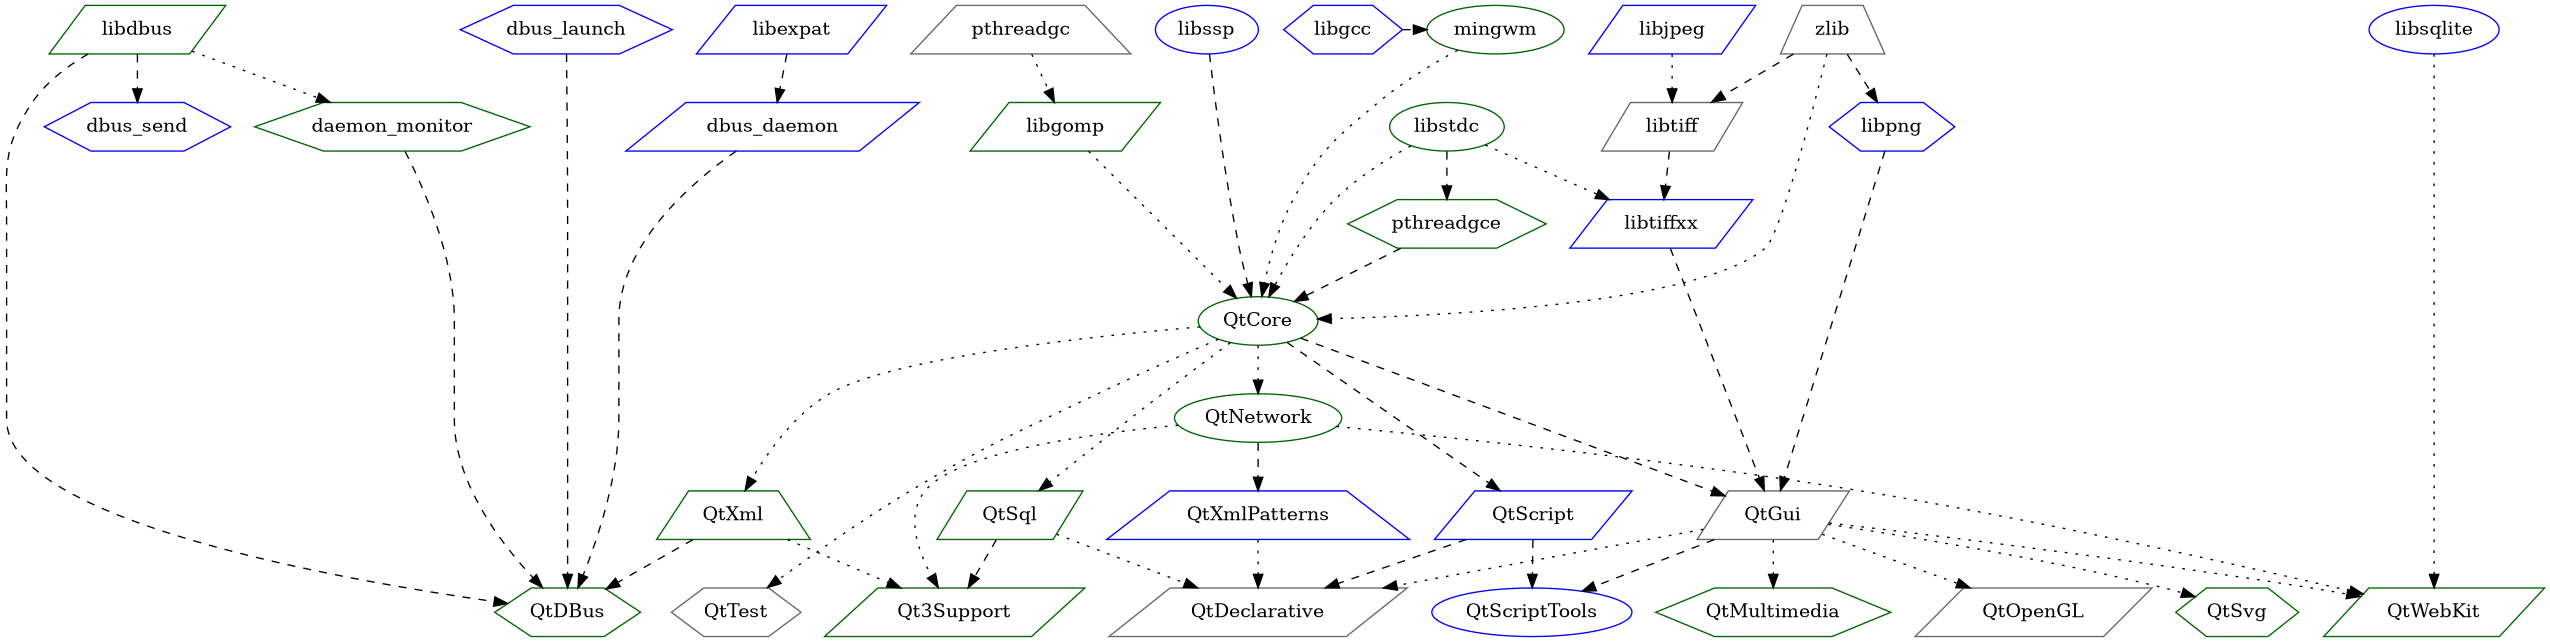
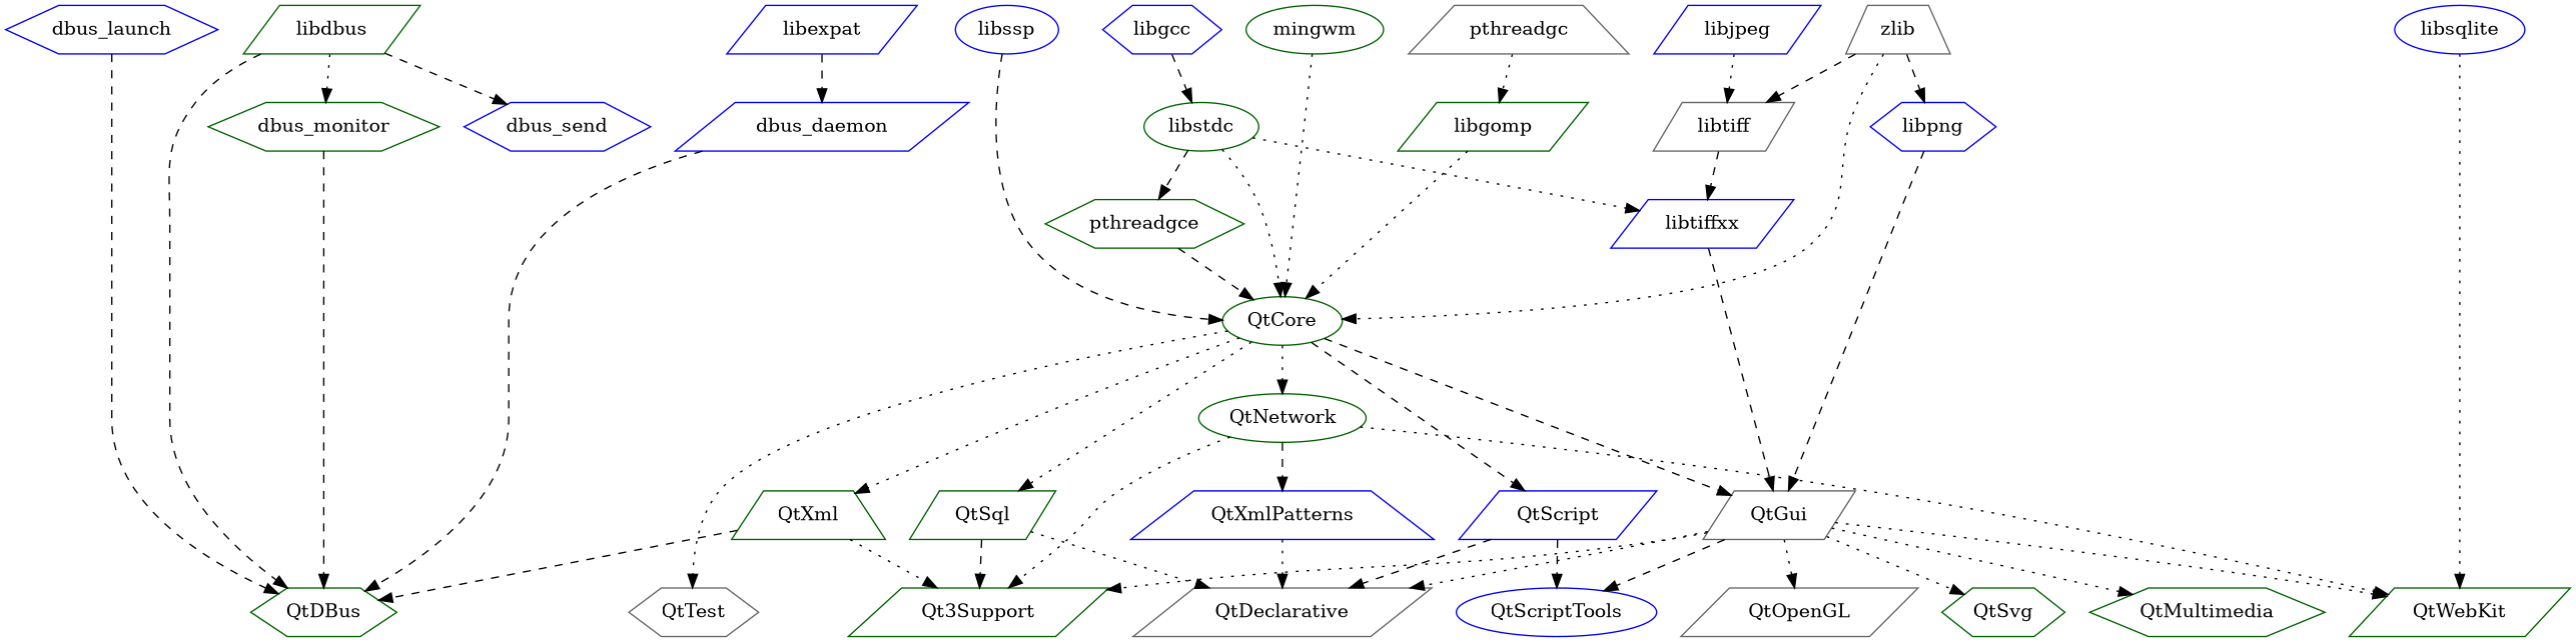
  digraph {
    rankdir=TB
    node [color=darkgreen shape=parallelogram]
    edge [style=dotted]
    dbus_daemon [color=blue]
    dbus_launch [color=blue shape=hexagon]
-   dbus_monitor [shape=hexagon label=daemon_monitor]
+   dbus_monitor [shape=hexagon]
    dbus_send [color=blue shape=hexagon]
    libdbus
    libexpat [color=blue]
    libgcc [color=blue shape=hexagon]
    libgomp
    libjpeg [color=blue]
    libpng [color=blue shape=hexagon]
    libsqlite [color=blue shape=ellipse]
    libssp [color=blue shape=ellipse]
    libstdc [shape=ellipse]
    libtiff [color=gray40]
    libtiffxx [color=blue]
    mingwm [shape=ellipse]
    pthreadgc [color=gray40 shape=trapezium]
    pthreadgce [shape=hexagon]
    zlib [color=gray40 shape=trapezium]
    QtDBus [shape=hexagon]
    QtMultimedia [shape=hexagon]
    QtOpenGL [color=gray40]
    QtSvg [shape=hexagon]
    QtWebKit
    Qt3Support
    QtDeclarative [color=gray40]
    QtScriptTools [color=blue shape=ellipse]
    QtTest [color=gray40 shape=hexagon]
    QtCore [shape=ellipse]
    QtGui [color=gray40]
    QtNetwork [shape=ellipse]
    QtScript [color=blue]
    QtSql
    QtXml [shape=trapezium]
    QtXmlPatterns [color=blue shape=trapezium]
    subgraph sub_1 {
      dbus_daemon
      dbus_launch
      dbus_monitor
      dbus_send
      libdbus
      libexpat
      libgcc
      libgomp
      libjpeg
      libpng
      libsqlite
      libssp
      libstdc
      libtiff
      libtiffxx
      mingwm
      pthreadgc
      pthreadgce
      zlib
    }
    subgraph sub_2 {
      rank=max
      QtDBus
      QtMultimedia
      QtOpenGL
      QtSvg
      QtWebKit
      Qt3Support
      QtDeclarative
      QtScriptTools
      QtTest
    }
    subgraph sub_3 {
      QtDBus
      QtMultimedia
      QtOpenGL
      QtSvg
      QtWebKit
      Qt3Support
      QtDeclarative
      QtScriptTools
      QtTest
      QtCore
      QtGui
      QtNetwork
      QtScript
      QtSql
      QtXml
      QtXmlPatterns
    }
    subgraph sub_4 {
      rank=min
      dbus_launch
      libdbus
      libexpat
      libgcc
      libjpeg
      libsqlite
      libssp
      mingwm
      pthreadgc
      zlib
    }
    subgraph sub_5 {
      rank=same
      dbus_daemon
      dbus_monitor
      dbus_send
      libgomp
      libpng
      libstdc
      libtiff
    }
    subgraph sub_6 {
      dbus_daemon
      dbus_monitor
      dbus_send
      libdbus
      libexpat
      libgcc
      libgomp
      libjpeg
      libpng
      libsqlite
      libstdc
      libtiff
      libtiffxx
      pthreadgc
      pthreadgce
      zlib
      QtDBus
      QtMultimedia
      QtOpenGL
      QtSvg
      QtWebKit
      Qt3Support
      QtDeclarative
      QtScriptTools
      QtTest
      QtCore
      QtGui
      QtNetwork
      QtScript
      QtSql
      QtXml
      QtXmlPatterns
    }
    subgraph sub_7 {
      dbus_daemon
      dbus_launch
      dbus_monitor
      dbus_send
      libgomp
      libssp
      libtiffxx
      mingwm
      pthreadgce
      QtDBus
      QtCore
      QtGui
    }
    dbus_daemon -> QtDBus [style=dashed]
    dbus_launch -> QtDBus [style=dashed]
    dbus_monitor -> QtDBus [style=dashed]
    libdbus -> dbus_monitor
    libdbus -> dbus_send [style=dashed]
    libdbus -> QtDBus [style=dashed]
    libexpat -> dbus_daemon [style=dashed]
-   libgcc -> mingwm [style=dashed]
+   libgcc -> libstdc [style=dashed]
    libgomp -> QtCore
    libjpeg -> libtiff
    libpng -> QtGui [style=dashed]
    libsqlite -> QtWebKit
    libssp -> QtCore [style=dashed]
    libstdc -> libtiffxx
    libstdc -> pthreadgce [style=dashed]
    libstdc -> QtCore
    libtiff -> libtiffxx [style=dashed]
    libtiffxx -> QtGui [style=dashed]
    mingwm -> QtCore
    pthreadgc -> libgomp
    pthreadgce -> QtCore [style=dashed]
    zlib -> libpng [style=dashed]
    zlib -> libtiff [style=dashed]
    zlib -> QtCore
    QtCore -> QtTest
    QtCore -> QtGui [style=dashed]
    QtCore -> QtNetwork
    QtCore -> QtScript [style=dashed]
    QtCore -> QtSql
    QtCore -> QtXml
    QtGui -> QtMultimedia
    QtGui -> QtOpenGL
    QtGui -> QtSvg
    QtGui -> QtWebKit
+   QtGui -> Qt3Support
    QtGui -> QtDeclarative
    QtGui -> QtScriptTools [style=dashed]
    QtNetwork -> QtWebKit
    QtNetwork -> Qt3Support
    QtNetwork -> QtXmlPatterns [style=dashed]
    QtScript -> QtDeclarative [style=dashed]
    QtScript -> QtScriptTools [style=dashed]
    QtSql -> Qt3Support [style=dashed]
    QtSql -> QtDeclarative
    QtXml -> QtDBus [style=dashed]
    QtXml -> Qt3Support
    QtXmlPatterns -> QtDeclarative
  }
